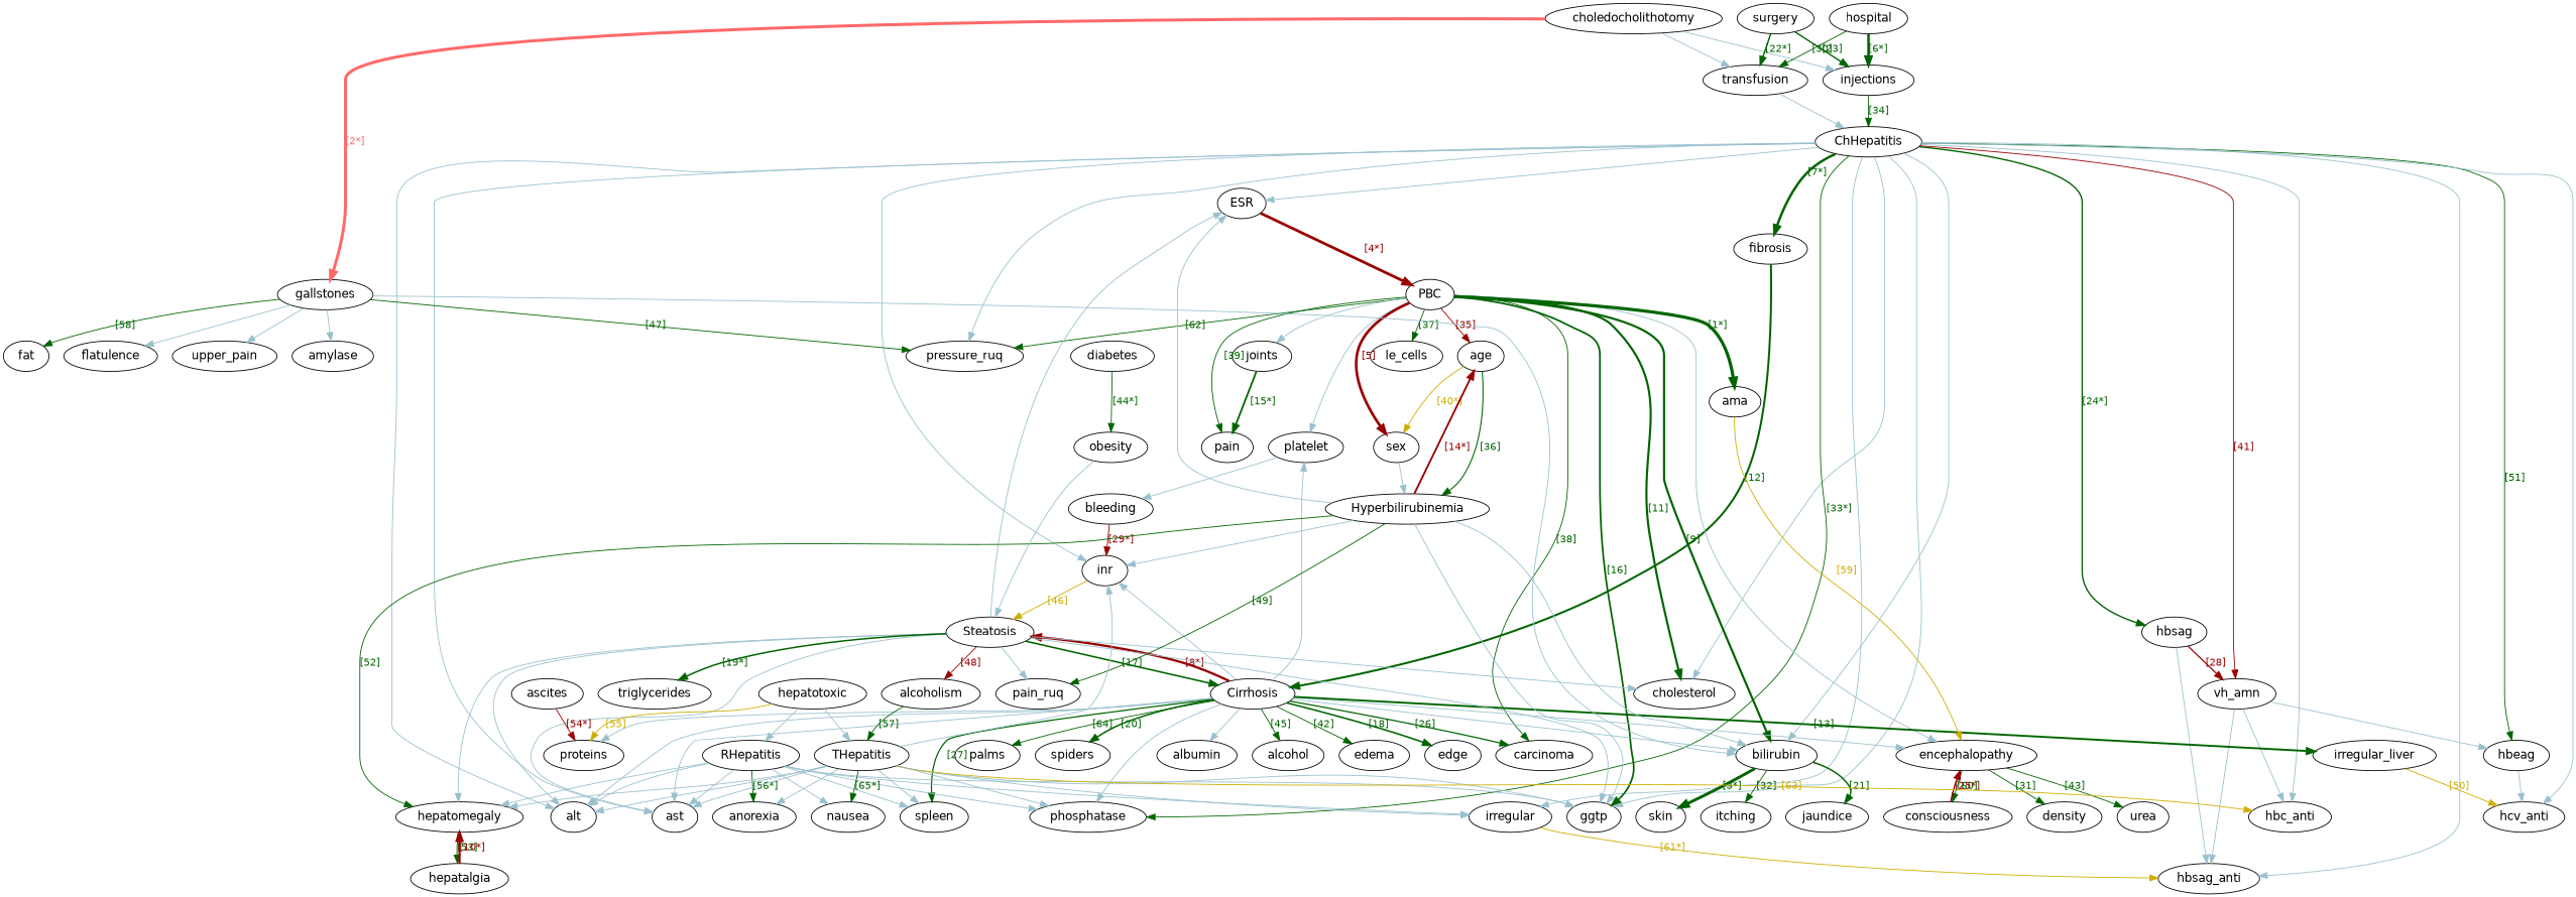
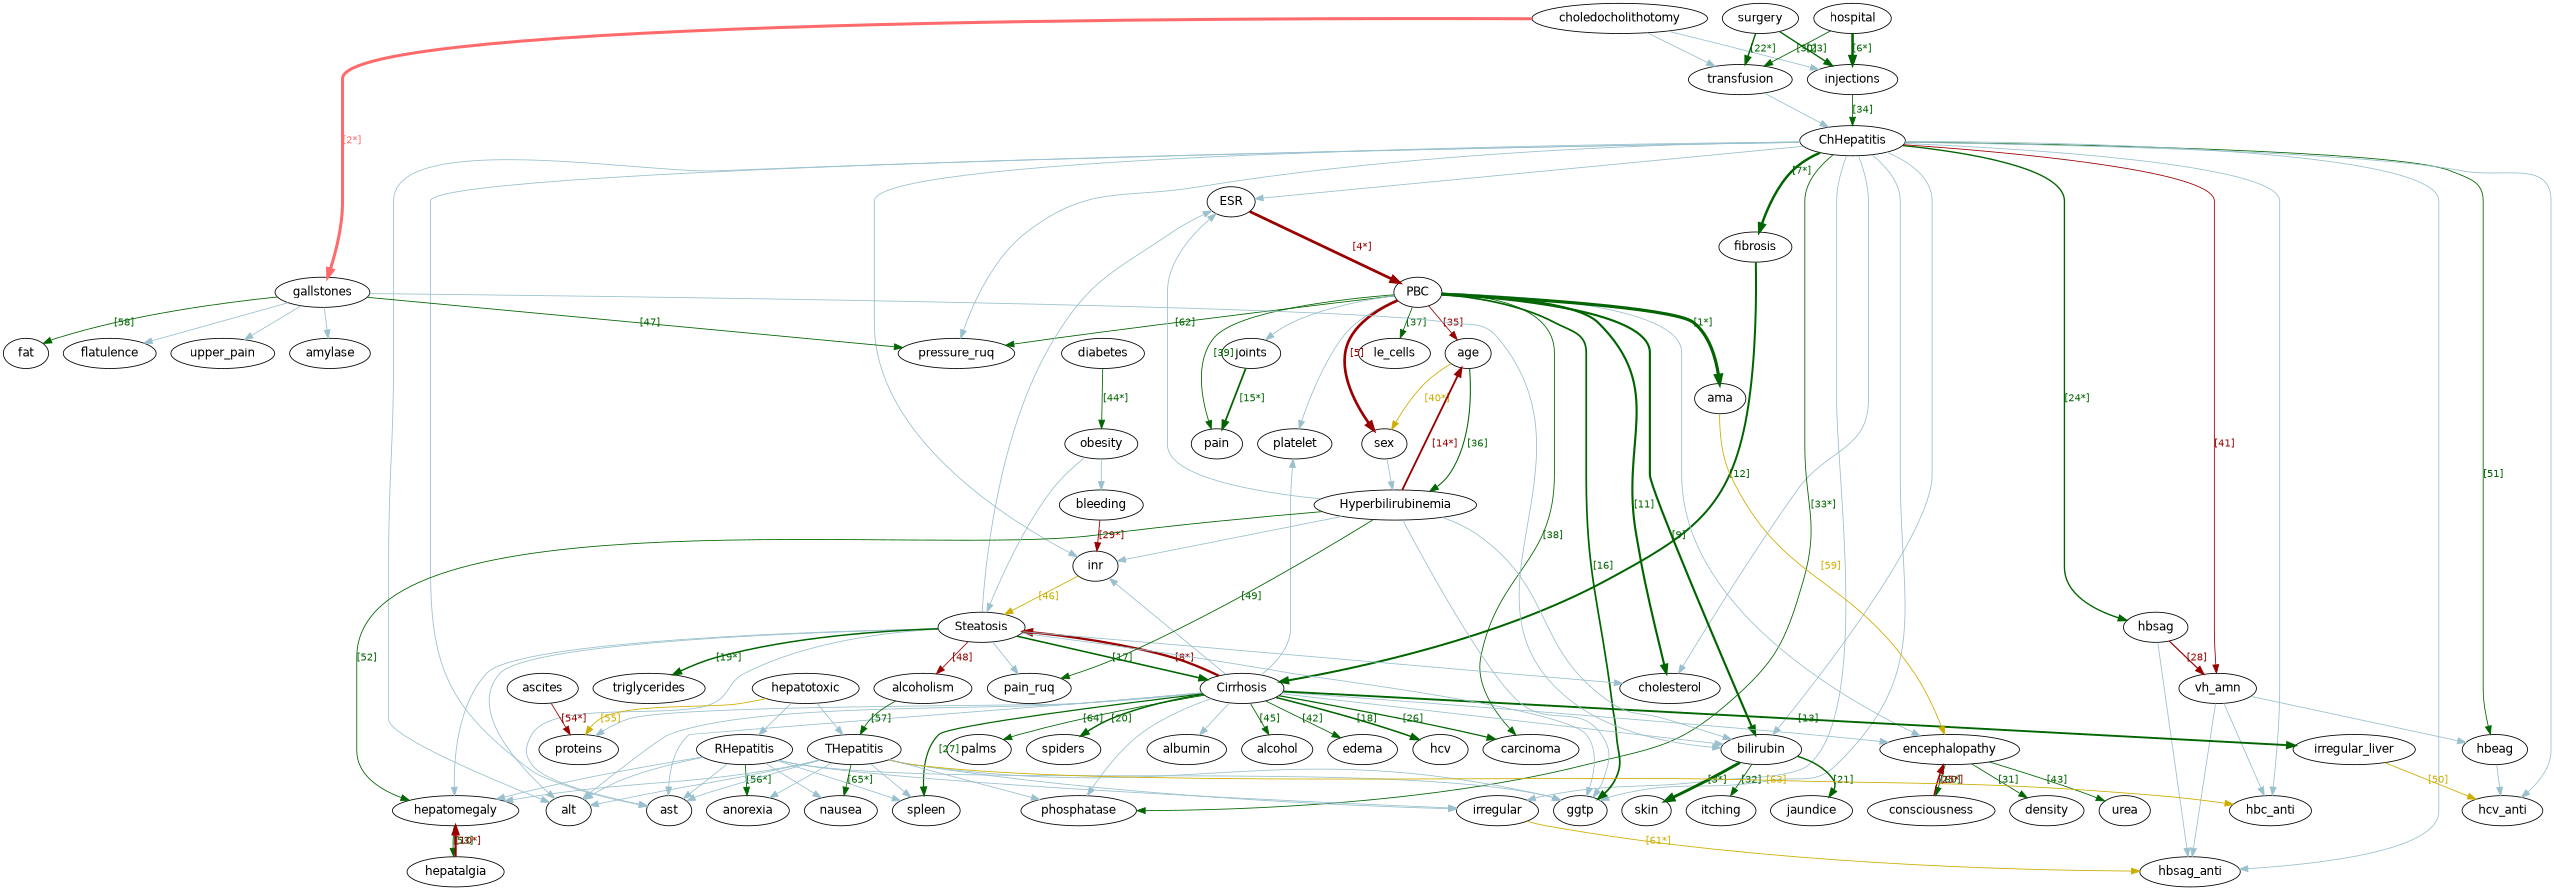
  digraph {
    fontname="DejaVu Sans"
    splines=true
    node [fontname="DejaVu Sans"]
    edge [color=lightblue3 fontname="DejaVu Sans"]
    n1 [label=ChHepatitis]
    n2 [label=ESR]
    n3 [label=alt]
    n4 [label=ast]
    n5 [label=bilirubin]
    n6 [label=cholesterol]
    n7 [label=irregular]
    n8 [label=fibrosis]
    n9 [label=ggtp]
    n10 [label=hbc_anti]
    n11 [label=hbeag]
    n12 [label=hbsag]
    n13 [label=hbsag_anti]
    n14 [label=hcv_anti]
    n15 [label=inr]
    n16 [label=phosphatase]
    n17 [label=pressure_ruq]
    n18 [label=vh_amn]
    n19 [label=PBC]
    n20 [label=itching]
    n21 [label=jaundice]
    n22 [label=skin]
    n23 [label=Cirrhosis]
    n24 [label=Steatosis]
    n25 [label=albumin]
    n26 [label=alcohol]
    n27 [label=carcinoma]
    n28 [label=edema]
-   n29 [label="edge"]
+   n29 [label=hcv]
    n30 [label=encephalopathy]
    n31 [label=irregular_liver]
    n32 [label=palms]
    n33 [label=platelet]
    n34 [label=proteins]
    n35 [label=spiders]
    n36 [label=spleen]
    n37 [label=hepatomegaly]
    n38 [label=pain_ruq]
    n39 [label=alcoholism]
    n40 [label=triglycerides]
    n41 [label=consciousness]
    n42 [label=density]
    n43 [label=urea]
    n44 [label=bleeding]
    n45 [label=age]
    n46 [label=ama]
    n47 [label=joints]
    n48 [label=le_cells]
    n49 [label=pain]
    n50 [label=sex]
    n51 [label=Hyperbilirubinemia]
    n52 [label=hepatalgia]
    n53 [label=RHepatitis]
    n54 [label=anorexia]
    n55 [label=nausea]
    n56 [label=THepatitis]
    n57 [label=amylase]
    n58 [label=ascites]
    n59 [label=choledocholithotomy]
    n60 [label=gallstones]
    n61 [label=injections]
    n62 [label=transfusion]
    n63 [label=fat]
    n64 [label=flatulence]
    n65 [label=upper_pain]
    n66 [label=diabetes]
    n67 [label=obesity]
    n68 [label=hepatotoxic]
    n69 [label=hospital]
    n70 [label=surgery]
    n1 -> n2
    n1 -> n3
    n1 -> n4
    n1 -> n5
    n1 -> n6
    n1 -> n7
    n1 -> n8 [color=darkgreen fontcolor=darkgreen fontsize=12 label="[7*]  " labelfloat=true penwidth=2.94]
    n1 -> n9
    n1 -> n10
    n1 -> n11 [color=darkgreen fontcolor=darkgreen fontsize=12 label="[51]  " labelfloat=true penwidth=1.00]
    n1 -> n12 [color=darkgreen fontcolor=darkgreen fontsize=12 label="[24*]  " labelfloat=true penwidth=1.62]
    n1 -> n13
    n1 -> n14
    n1 -> n15
    n1 -> n16 [color=darkgreen fontcolor=darkgreen fontsize=12 label="[33*]  " labelfloat=true penwidth=1.00]
    n1 -> n17
    n1 -> n18 [color="#990000" fontcolor="#990000" fontsize=12 label="[41]  " labelfloat=true penwidth=1.00]
    n2 -> n19 [color="#990000" fontcolor="#990000" fontsize=12 label="[4*]  " labelfloat=true penwidth=3.28]
    n5 -> n20 [color=darkgreen fontcolor=darkgreen fontsize=12 label="[32]  " labelfloat=true penwidth=1.00]
    n5 -> n21 [color=darkgreen fontcolor=darkgreen fontsize=12 label="[21]  " labelfloat=true penwidth=1.75]
    n5 -> n22 [color=darkgreen fontcolor=darkgreen fontsize=12 label="[3*]  " labelfloat=true penwidth=3.44]
    n7 -> n13 [color=gold3 fontcolor=gold3 fontsize=12 label="[61*]  " labelfloat=true penwidth=1.00]
    n8 -> n23 [color=darkgreen fontcolor=darkgreen fontsize=12 label="[12]  " labelfloat=true penwidth=2.38]
    n11 -> n14
    n12 -> n13
    n12 -> n18 [color="#990000" fontcolor="#990000" fontsize=12 label="[28]  " labelfloat=true penwidth=1.44]
    n15 -> n24 [color=gold3 fontcolor=gold3 fontsize=12 label="[46]  " labelfloat=true penwidth=1.00]
    n18 -> n10
    n18 -> n11
    n18 -> n13
    n19 -> n5 [color=darkgreen fontcolor=darkgreen fontsize=12 label="[9]  " labelfloat=true penwidth=2.57]
    n19 -> n6 [color=darkgreen fontcolor=darkgreen fontsize=12 label="[11]  " labelfloat=true penwidth=2.55]
    n19 -> n9 [color=darkgreen fontcolor=darkgreen fontsize=12 label="[16]  " labelfloat=true penwidth=2.06]
    n19 -> n17 [color=darkgreen fontcolor=darkgreen fontsize=12 label="[62]  " labelfloat=true penwidth=1.00]
    n19 -> n27 [color=darkgreen fontcolor=darkgreen fontsize=12 label="[38]  " labelfloat=true penwidth=1.00]
    n19 -> n30
    n19 -> n33
    n19 -> n45 [color="#990000" fontcolor="#990000" fontsize=12 label="[35]  " labelfloat=true penwidth=1.00]
    n19 -> n46 [color=darkgreen fontcolor=darkgreen fontsize=12 label="[1*]  " labelfloat=true penwidth=3.77]
    n19 -> n47
    n19 -> n48 [color=darkgreen fontcolor=darkgreen fontsize=12 label="[37]  " labelfloat=true penwidth=1.00]
    n19 -> n49 [color=darkgreen fontcolor=darkgreen fontsize=12 label="[39]  " labelfloat=true penwidth=1.00]
    n19 -> n50 [color="#990000" fontcolor="#990000" fontsize=12 label="[5]  " labelfloat=true penwidth=3.21]
    n23 -> n3
    n23 -> n4
    n23 -> n5
    n23 -> n15
    n23 -> n16
    n23 -> n24 [color="#990000" fontcolor="#990000" fontsize=12 label="[8*]  " labelfloat=true penwidth=2.75]
    n23 -> n25
    n23 -> n26 [color=darkgreen fontcolor=darkgreen fontsize=12 label="[45]  " labelfloat=true penwidth=1.00]
    n23 -> n27 [color=darkgreen fontcolor=darkgreen fontsize=12 label="[26]  " labelfloat=true penwidth=1.46]
    n23 -> n28 [color=darkgreen fontcolor=darkgreen fontsize=12 label="[42]  " labelfloat=true penwidth=1.00]
    n23 -> n29 [color=darkgreen fontcolor=darkgreen fontsize=12 label="[18]  " labelfloat=true penwidth=1.86]
    n23 -> n30
    n23 -> n31 [color=darkgreen fontcolor=darkgreen fontsize=12 label="[13]  " labelfloat=true penwidth=2.26]
    n23 -> n32 [color=darkgreen fontcolor=darkgreen fontsize=12 label="[64]  " labelfloat=true penwidth=1.00]
    n23 -> n33
    n23 -> n34
    n23 -> n35 [color=darkgreen fontcolor=darkgreen fontsize=12 label="[20]  " labelfloat=true penwidth=1.77]
    n23 -> n36 [color=darkgreen fontcolor=darkgreen fontsize=12 label="[27]  " labelfloat=true penwidth=1.45]
    n24 -> n2
    n24 -> n3
    n24 -> n4
    n24 -> n6
    n24 -> n9
    n24 -> n23 [color=darkgreen fontcolor=darkgreen fontsize=12 label="[17]  " labelfloat=true penwidth=1.87]
    n24 -> n37
    n24 -> n38
    n24 -> n39 [color="#990000" fontcolor="#990000" fontsize=12 label="[48]  " labelfloat=true penwidth=1.00]
    n24 -> n40 [color=darkgreen fontcolor=darkgreen fontsize=12 label="[19*]  " labelfloat=true penwidth=1.78]
    n30 -> n41 [color=darkgreen fontcolor=darkgreen fontsize=12 label="[60]  " labelfloat=true penwidth=1.00]
    n30 -> n42 [color=darkgreen fontcolor=darkgreen fontsize=12 label="[31]  " labelfloat=true penwidth=1.00]
    n30 -> n43 [color=darkgreen fontcolor=darkgreen fontsize=12 label="[43]  " labelfloat=true penwidth=1.00]
    n31 -> n14 [color=gold3 fontcolor=gold3 fontsize=12 label="[50]  " labelfloat=true penwidth=1.00]
-   n33 -> n44
+   n67 -> n44
    n37 -> n52 [color=darkgreen fontcolor=darkgreen fontsize=12 label="[53]  " labelfloat=true penwidth=1.00]
    n39 -> n56 [color=darkgreen fontcolor=darkgreen fontsize=12 label="[57]  " labelfloat=true penwidth=1.00]
    n41 -> n30 [color="#990000" fontcolor="#990000" fontsize=12 label="[25*]  " labelfloat=true penwidth=1.57]
    n44 -> n15 [color="#990000" fontcolor="#990000" fontsize=12 label="[29*]  " labelfloat=true penwidth=1.05]
    n45 -> n50 [color=gold3 fontcolor=gold3 fontsize=12 label="[40*]  " labelfloat=true penwidth=1.00]
    n45 -> n51 [color=darkgreen fontcolor=darkgreen fontsize=12 label="[36]  " labelfloat=true penwidth=1.25]
    n46 -> n30 [color=gold3 fontcolor=gold3 fontsize=12 label="[59]  " labelfloat=true penwidth=1.00]
    n47 -> n49 [color=darkgreen fontcolor=darkgreen fontsize=12 label="[15*]  " labelfloat=true penwidth=2.11]
    n50 -> n51
    n51 -> n2
    n51 -> n5
    n51 -> n9
    n51 -> n15
    n51 -> n37 [color=darkgreen fontcolor=darkgreen fontsize=12 label="[52]  " labelfloat=true penwidth=1.00]
    n51 -> n38 [color=darkgreen fontcolor=darkgreen fontsize=12 label="[49]  " labelfloat=true penwidth=1.00]
    n51 -> n45 [color="#990000" fontcolor="#990000" fontsize=12 label="[14*]  " labelfloat=true penwidth=2.19]
    n52 -> n37 [color="#990000" fontcolor="#990000" fontsize=12 label="[10*]  " labelfloat=true penwidth=2.57]
    n53 -> n3
    n53 -> n4
    n53 -> n7
    n53 -> n9
-   n53 -> n16
    n53 -> n36
    n53 -> n37
    n53 -> n54 [color=darkgreen fontcolor=darkgreen fontsize=12 label="[56*]  " labelfloat=true penwidth=1.00]
    n53 -> n55
    n56 -> n3
    n56 -> n4
    n56 -> n7
    n56 -> n9
    n56 -> n10 [color=gold3 fontcolor=gold3 fontsize=12 label="[63]  " labelfloat=true penwidth=1.00]
-   n56 -> n15
    n56 -> n16
    n56 -> n36
    n56 -> n37
    n56 -> n54
    n56 -> n55 [color=darkgreen fontcolor=darkgreen fontsize=12 label="[65*]  " labelfloat=true penwidth=1.00]
    n58 -> n34 [color="#990000" fontcolor="#990000" fontsize=12 label="[54*]  " labelfloat=true penwidth=1.00]
    n59 -> n60 [color=indianred1 fontcolor=indianred1 fontsize=12 label="[2*]  " labelfloat=true penwidth=3.60]
    n59 -> n61
    n59 -> n62
    n60 -> n5
    n60 -> n17 [color=darkgreen fontcolor=darkgreen fontsize=12 label="[47]  " labelfloat=true penwidth=1.00]
    n60 -> n57
    n60 -> n63 [color=darkgreen fontcolor=darkgreen fontsize=12 label="[58]  " labelfloat=true penwidth=1.00]
    n60 -> n64
    n60 -> n65
    n61 -> n1 [color=darkgreen fontcolor=darkgreen fontsize=12 label="[34]  " labelfloat=true penwidth=1.00]
    n62 -> n1
    n66 -> n67 [color=darkgreen fontcolor=darkgreen fontsize=12 label="[44*]  " labelfloat=true penwidth=1.00]
    n67 -> n24
    n68 -> n34 [color=gold3 fontcolor=gold3 fontsize=12 label="[55]  " labelfloat=true penwidth=1.00]
    n68 -> n53
    n68 -> n56
    n69 -> n61 [color=darkgreen fontcolor=darkgreen fontsize=12 label="[6*]  " labelfloat=true penwidth=3.06]
    n69 -> n62 [color=darkgreen fontcolor=darkgreen fontsize=12 label="[30]  " labelfloat=true penwidth=1.02]
    n70 -> n61 [color=darkgreen fontcolor=darkgreen fontsize=12 label="[23]  " labelfloat=true penwidth=1.62]
    n70 -> n62 [color=darkgreen fontcolor=darkgreen fontsize=12 label="[22*]  " labelfloat=true penwidth=1.72]
  }
